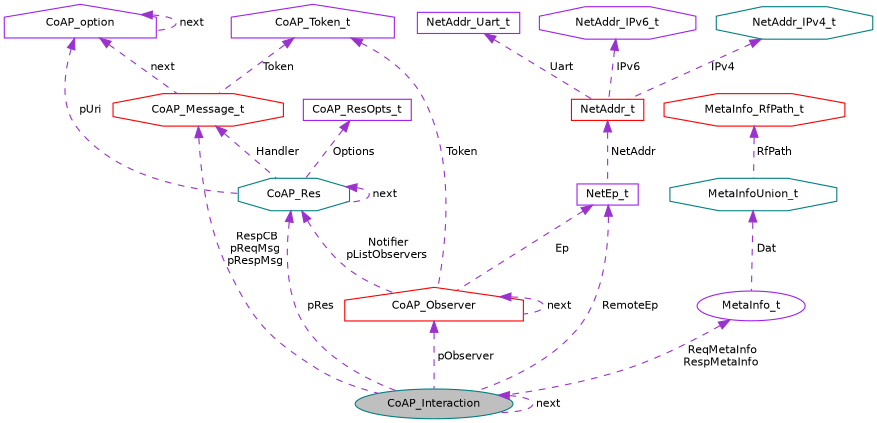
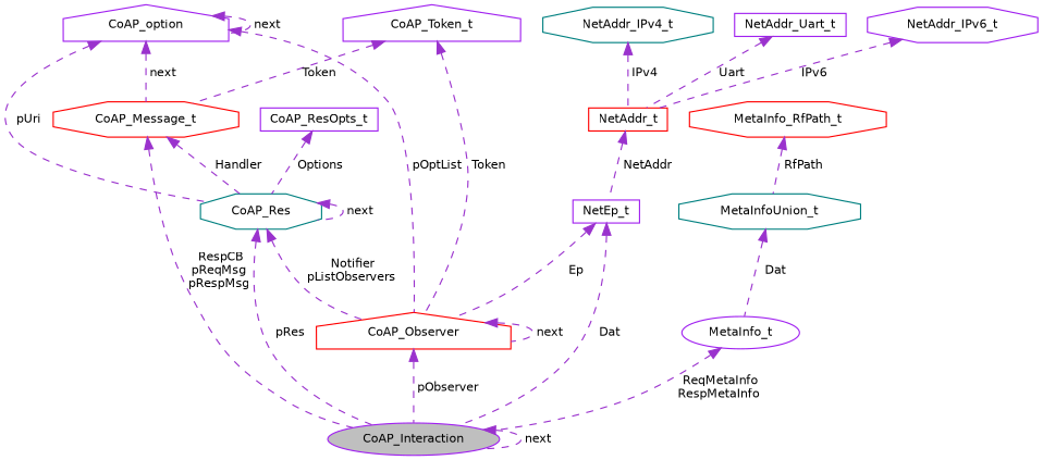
  digraph {
    node [color=purple fillcolor=white fontname=Helvetica fontsize=10 shape=octagon style=filled]
    edge [color=darkorchid3 dir=back fontname=Helvetica fontsize=10 labelfontname=Helvetica labelfontsize=10 style=dashed]
-   n1 [color=teal fillcolor=grey75 fontcolor=black height=0.2 label=CoAP_Interaction shape=ellipse width=0.4]
+   n1 [fillcolor=grey75 fontcolor=black height=0.2 label=CoAP_Interaction shape=ellipse width=0.4]
    n2 [color=red height=0.2 label=CoAP_Observer shape=house width=0.4]
    n3 [color=teal height=0.2 label=CoAP_Res width=0.4]
    n4 [height=0.2 label=CoAP_option shape=house width=0.4]
    n5 [color=red height=0.2 label=CoAP_Message_t width=0.4]
    n6 [height=0.2 label=CoAP_Token_t shape=house width=0.4]
    n7 [height=0.2 label=NetEp_t shape=box width=0.4]
    n8 [color=red height=0.2 label=NetAddr_t shape=box width=0.4]
    n9 [height=0.2 label=NetAddr_Uart_t shape=box width=0.4]
    n10 [height=0.2 label=NetAddr_IPv6_t width=0.4]
    n11 [color=teal height=0.2 label=NetAddr_IPv4_t width=0.4]
    n12 [height=0.2 label=CoAP_ResOpts_t shape=box width=0.4]
    n13 [height=0.2 label=MetaInfo_t shape=ellipse width=0.4]
    n14 [color=teal height=0.2 label=MetaInfoUnion_t width=0.4]
    n15 [color=red height=0.2 label=MetaInfo_RfPath_t width=0.4]
    n1 -> n1 [label=" next"]
    n2 -> n1 [label=" pObserver"]
    n2 -> n2 [label=" next"]
    n3 -> n1 [label=" pRes"]
    n3 -> n2 [label=" Notifier\npListObservers"]
    n3 -> n3 [label=" next"]
+   n4 -> n2 [label=" pOptList"]
    n4 -> n3 [label=" pUri"]
    n4 -> n4 [label=" next"]
    n4 -> n5 [label=" next"]
    n5 -> n1 [label=" RespCB\npReqMsg\npRespMsg"]
    n5 -> n3 [label=" Handler"]
    n6 -> n2 [label=" Token"]
    n6 -> n5 [label=" Token"]
-   n7 -> n1 [label=" RemoteEp"]
+   n7 -> n1 [label=" Dat"]
    n7 -> n2 [label=" Ep"]
    n8 -> n7 [label=" NetAddr"]
    n9 -> n8 [label=" Uart"]
    n10 -> n8 [label=" IPv6"]
    n11 -> n8 [label=" IPv4"]
    n12 -> n3 [label=" Options"]
    n13 -> n1 [label=" ReqMetaInfo\nRespMetaInfo"]
    n14 -> n13 [label=" Dat"]
    n15 -> n14 [label=" RfPath"]
  }
